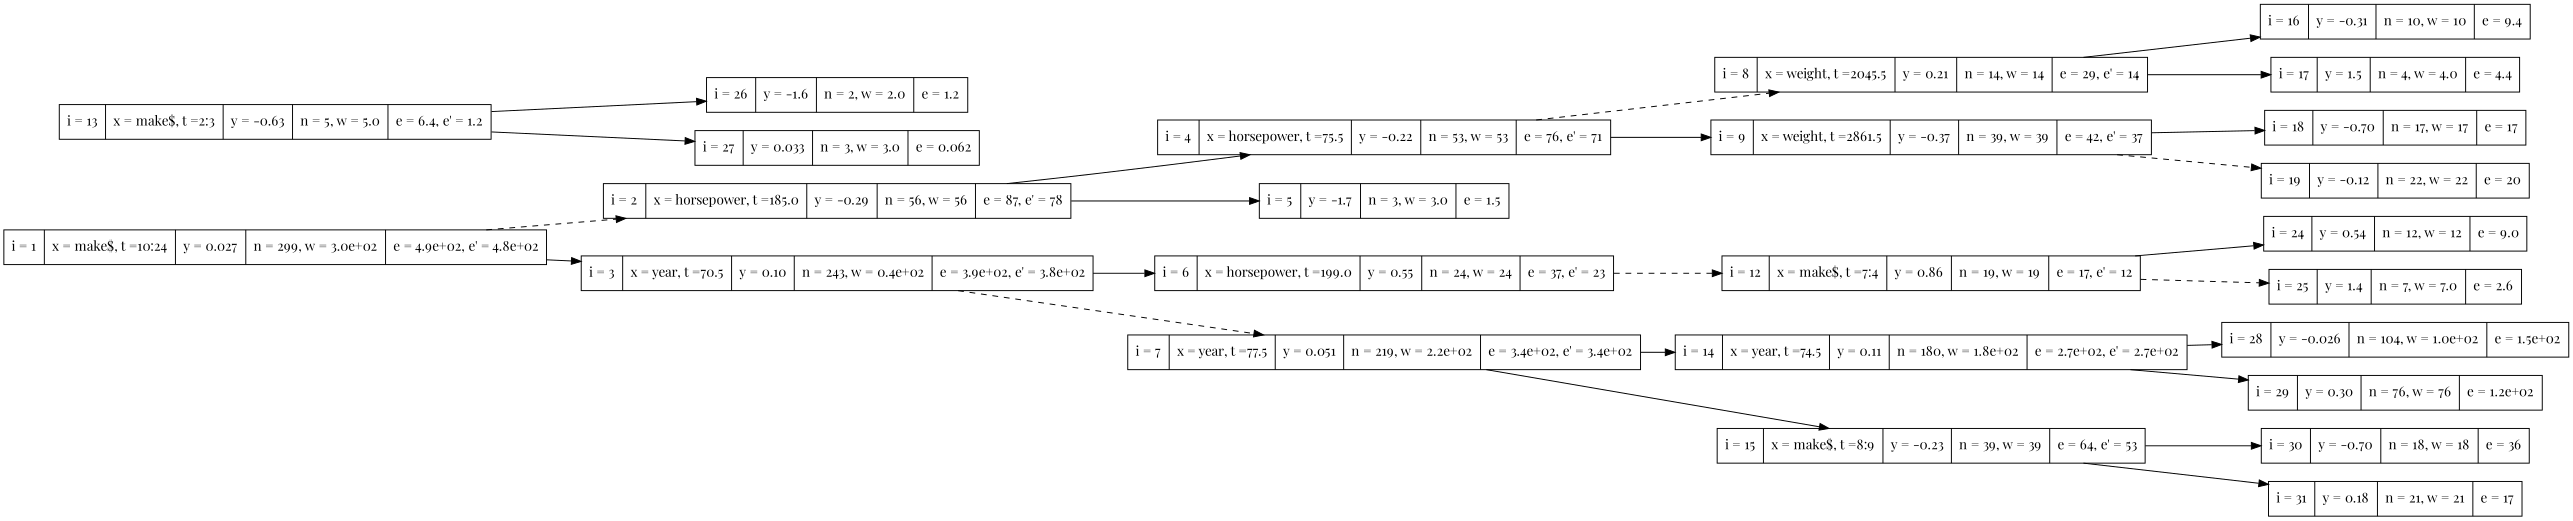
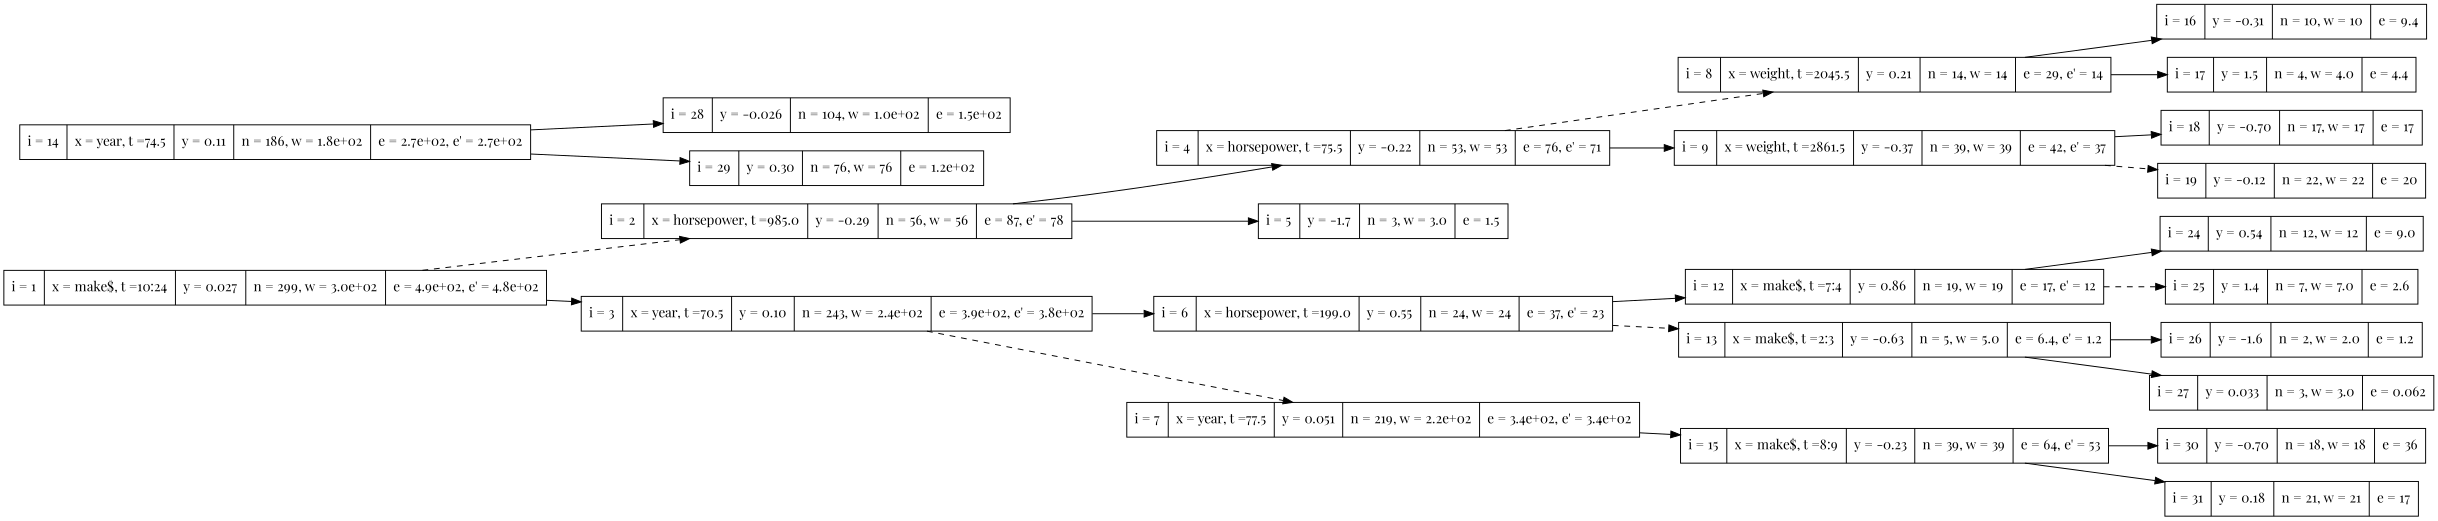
  digraph {
    fontname="Playfair Display"
    rankdir=LR
    node [fontname="Playfair Display" shape=record]
    edge [fontname="Playfair Display" style=solid]
    n1 [label="{ i = 1 | x = make$, t =10:24 | y = 0.027 | n = 299, w = 3.0e+02 | e = 4.9e+02, e' = 4.8e+02 }"]
-   n2 [label="{ i = 2 | x = horsepower, t =185.0 | y = -0.29 | n = 56, w = 56 | e = 87, e' = 78 }"]
-   n3 [label="{ i = 3 | x = year, t =70.5 | y = 0.10 | n = 243, w = 0.4e+02 | e = 3.9e+02, e' = 3.8e+02 }"]
+   n2 [label="{ i = 2 | x = horsepower, t =985.0 | y = -0.29 | n = 56, w = 56 | e = 87, e' = 78 }"]
+   n3 [label="{ i = 3 | x = year, t =70.5 | y = 0.10 | n = 243, w = 2.4e+02 | e = 3.9e+02, e' = 3.8e+02 }"]
    n4 [label="{ i = 4 | x = horsepower, t =75.5 | y = -0.22 | n = 53, w = 53 | e = 76, e' = 71 }"]
    n5 [label="{ i = 5 | y = -1.7 | n = 3, w = 3.0 | e = 1.5 }"]
    n6 [label="{ i = 6 | x = horsepower, t =199.0 | y = 0.55 | n = 24, w = 24 | e = 37, e' = 23 }"]
    n7 [label="{ i = 7 | x = year, t =77.5 | y = 0.051 | n = 219, w = 2.2e+02 | e = 3.4e+02, e' = 3.4e+02 }"]
    n8 [label="{ i = 8 | x = weight, t =2045.5 | y = 0.21 | n = 14, w = 14 | e = 29, e' = 14 }"]
    n9 [label="{ i = 9 | x = weight, t =2861.5 | y = -0.37 | n = 39, w = 39 | e = 42, e' = 37 }"]
    n10 [label="{ i = 16 | y = -0.31 | n = 10, w = 10 | e = 9.4 }"]
    n11 [label="{ i = 17 | y = 1.5 | n = 4, w = 4.0 | e = 4.4 }"]
    n12 [label="{ i = 18 | y = -0.70 | n = 17, w = 17 | e = 17 }"]
    n13 [label="{ i = 19 | y = -0.12 | n = 22, w = 22 | e = 20 }"]
    n14 [label="{ i = 12 | x = make$, t =7:4 | y = 0.86 | n = 19, w = 19 | e = 17, e' = 12 }"]
    n15 [label="{ i = 13 | x = make$, t =2:3 | y = -0.63 | n = 5, w = 5.0 | e = 6.4, e' = 1.2 }"]
-   n16 [label="{ i = 14 | x = year, t =74.5 | y = 0.11 | n = 180, w = 1.8e+02 | e = 2.7e+02, e' = 2.7e+02 }"]
+   n16 [label="{ i = 14 | x = year, t =74.5 | y = 0.11 | n = 186, w = 1.8e+02 | e = 2.7e+02, e' = 2.7e+02 }"]
    n17 [label="{ i = 15 | x = make$, t =8:9 | y = -0.23 | n = 39, w = 39 | e = 64, e' = 53 }"]
    n18 [label="{ i = 24 | y = 0.54 | n = 12, w = 12 | e = 9.0 }"]
    n19 [label="{ i = 25 | y = 1.4 | n = 7, w = 7.0 | e = 2.6 }"]
    n20 [label="{ i = 26 | y = -1.6 | n = 2, w = 2.0 | e = 1.2 }"]
    n21 [label="{ i = 27 | y = 0.033 | n = 3, w = 3.0 | e = 0.062 }"]
    n22 [label="{ i = 28 | y = -0.026 | n = 104, w = 1.0e+02 | e = 1.5e+02 }"]
    n23 [label="{ i = 29 | y = 0.30 | n = 76, w = 76 | e = 1.2e+02 }"]
    n24 [label="{ i = 30 | y = -0.70 | n = 18, w = 18 | e = 36 }"]
    n25 [label="{ i = 31 | y = 0.18 | n = 21, w = 21 | e = 17 }"]
    n1 -> n2 [style=dashed]
    n1 -> n3
    n2 -> n4
    n2 -> n5
    n3 -> n6
    n3 -> n7 [style=dashed]
    n4 -> n8 [style=dashed]
    n4 -> n9
-   n6 -> n14 [style=dashed]
-   n7 -> n16
+   n6 -> n14
+   n6 -> n15 [style=dashed]
    n7 -> n17
    n8 -> n10
    n8 -> n11
    n9 -> n12
    n9 -> n13 [style=dashed]
    n14 -> n18
    n14 -> n19 [style=dashed]
    n15 -> n20
    n15 -> n21
    n16 -> n22
    n16 -> n23
    n17 -> n24
    n17 -> n25
  }
